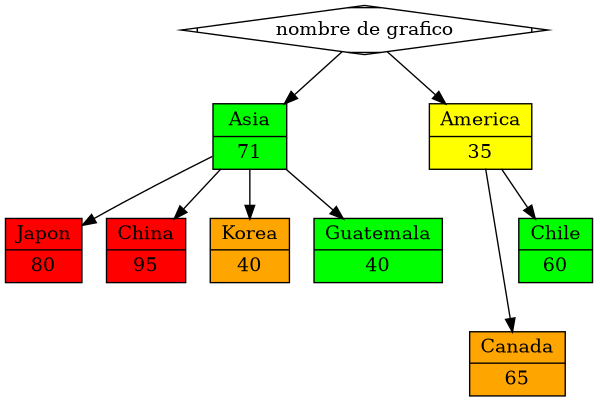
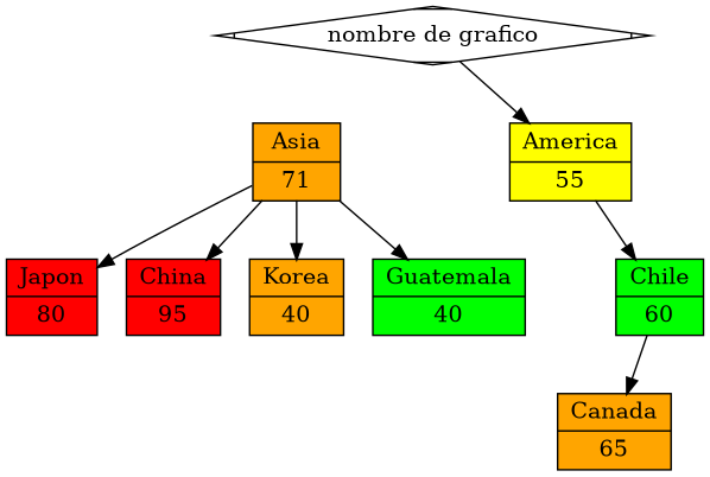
  digraph {
    node [shape=record fillcolor=orange style=filled]
    n1 [label="nombre de grafico" shape=Mdiamond fillcolor="" style=""]
-   n2 [fillcolor=green label="{Asia | 71}"]
-   n3 [fillcolor=yellow label="{America | 35}"]
+   n2 [label="{Asia | 71}"]
+   n3 [fillcolor=yellow label="{America | 55}"]
    n4 [fillcolor=red label="{Japon | 80}"]
    n5 [fillcolor=red label="{China | 95}"]
    n6 [label="{Korea | 40}"]
    n7 [fillcolor=green label="{Guatemala | 40}"]
    n8 [label="{Canada | 65}"]
    n9 [fillcolor=green label="{Chile | 60}"]
-   n1 -> n2
    n1 -> n3
    n2 -> n4
    n2 -> n5
    n2 -> n6
    n2 -> n7
-   n3 -> n8
+   n9 -> n8
    n3 -> n9
  }
